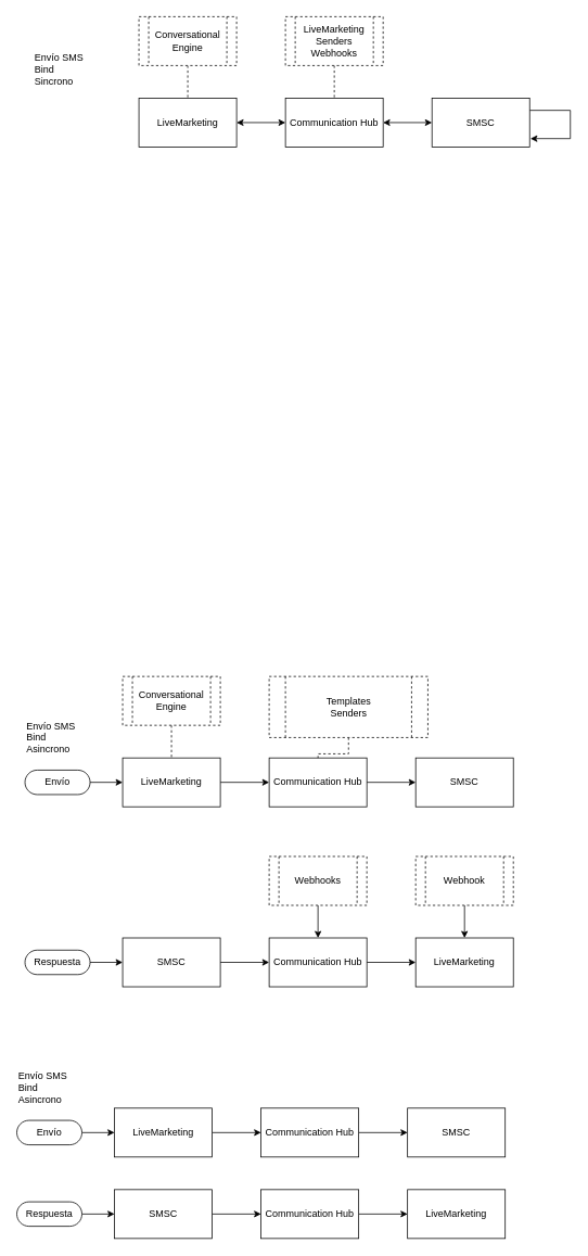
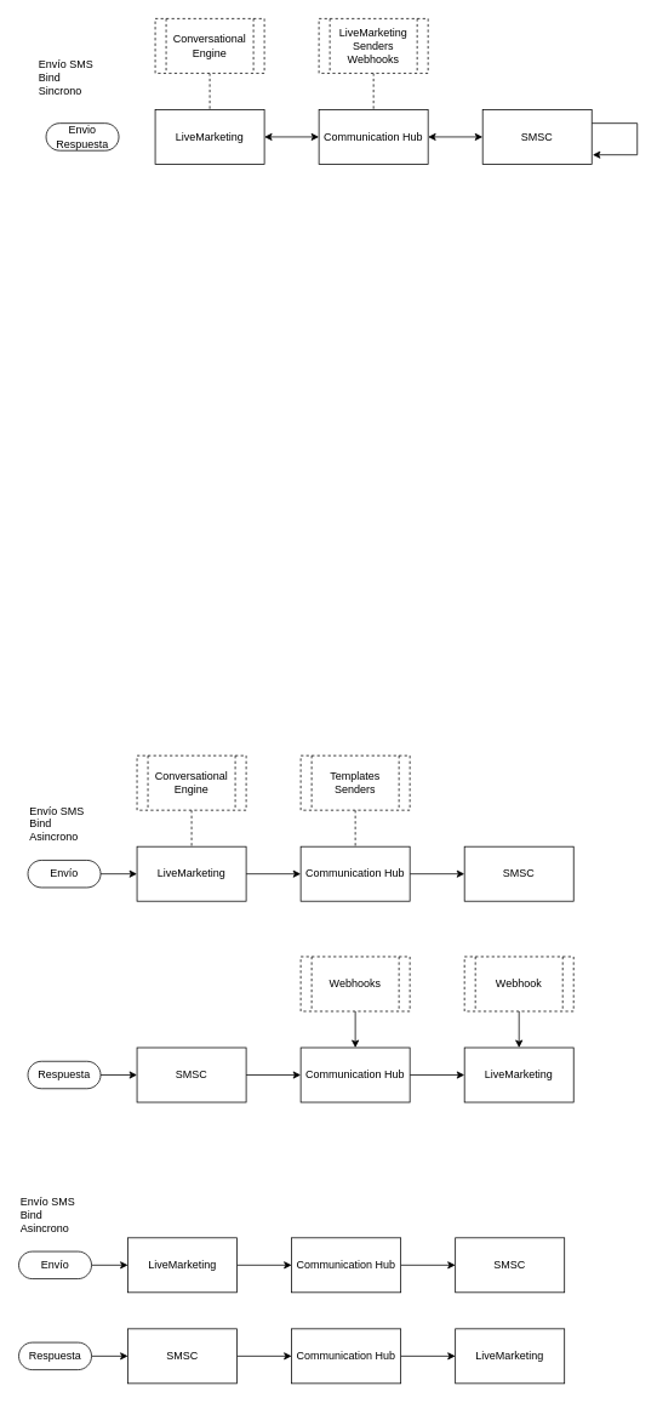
  <mxCell id="0" />
  <mxCell id="1" parent="0" />
+ <mxCell id="2" value="Envio&lt;div&gt;Respuesta&lt;/div&gt;" style="html=1;dashed=0;whiteSpace=wrap;shape=mxgraph.dfd.start" parent="1" vertex="1"><mxGeometry x="50" y="135" width="80" height="30" as="geometry" /></mxCell>
  <mxCell id="3" value="" style="edgeStyle=orthogonalEdgeStyle;rounded=0;orthogonalLoop=1;jettySize=auto;html=1;startArrow=classic;startFill=1;" parent="1" source="4" target="6" edge="1"><mxGeometry relative="1" as="geometry" /></mxCell>
  <mxCell id="4" value="LiveMarketing" style="rounded=0;whiteSpace=wrap;html=1;" parent="1" vertex="1"><mxGeometry x="170" y="120" width="120" height="60" as="geometry" /></mxCell>
  <mxCell id="5" value="" style="edgeStyle=orthogonalEdgeStyle;rounded=0;orthogonalLoop=1;jettySize=auto;html=1;startArrow=classic;startFill=1;" parent="1" source="6" target="8" edge="1"><mxGeometry relative="1" as="geometry" /></mxCell>
  <mxCell id="6" value="Communication Hub" style="whiteSpace=wrap;html=1;rounded=0;" parent="1" vertex="1"><mxGeometry x="350" y="120" width="120" height="60" as="geometry" /></mxCell>
  <mxCell id="7" style="edgeStyle=orthogonalEdgeStyle;rounded=0;orthogonalLoop=1;jettySize=auto;html=1;exitX=1;exitY=0.25;exitDx=0;exitDy=0;entryX=1.008;entryY=0.828;entryDx=0;entryDy=0;entryPerimeter=0;" parent="1" source="8" target="8" edge="1"><mxGeometry relative="1" as="geometry"><mxPoint x="660" y="170" as="targetPoint" /><Array as="points"><mxPoint x="700" y="135" /><mxPoint x="700" y="170" /></Array></mxGeometry></mxCell>
  <mxCell id="8" value="SMSC" style="whiteSpace=wrap;html=1;rounded=0;" parent="1" vertex="1"><mxGeometry x="530" y="120" width="120" height="60" as="geometry" /></mxCell>
  <mxCell id="9" value="&lt;div&gt;Envío SMS&amp;nbsp;&lt;/div&gt;Bind&lt;div&gt;Sincrono&lt;/div&gt;" style="text;html=1;align=left;verticalAlign=middle;whiteSpace=wrap;rounded=0;" parent="1" vertex="1"><mxGeometry x="40" y="60" width="120" height="50" as="geometry" /></mxCell>
  <mxCell id="10" value="" style="edgeStyle=orthogonalEdgeStyle;rounded=0;orthogonalLoop=1;jettySize=auto;html=1;" parent="1" source="11" target="13" edge="1"><mxGeometry relative="1" as="geometry" /></mxCell>
  <mxCell id="11" value="Envío" style="html=1;dashed=0;whiteSpace=wrap;shape=mxgraph.dfd.start" parent="1" vertex="1"><mxGeometry x="30" y="945" width="80" height="30" as="geometry" /></mxCell>
  <mxCell id="12" value="" style="edgeStyle=orthogonalEdgeStyle;rounded=0;orthogonalLoop=1;jettySize=auto;html=1;" parent="1" source="13" target="15" edge="1"><mxGeometry relative="1" as="geometry" /></mxCell>
  <mxCell id="13" value="LiveMarketing" style="rounded=0;whiteSpace=wrap;html=1;" parent="1" vertex="1"><mxGeometry x="150" y="930" width="120" height="60" as="geometry" /></mxCell>
  <mxCell id="14" value="" style="edgeStyle=orthogonalEdgeStyle;rounded=0;orthogonalLoop=1;jettySize=auto;html=1;startArrow=none;startFill=0;" parent="1" source="15" target="16" edge="1"><mxGeometry relative="1" as="geometry" /></mxCell>
  <mxCell id="15" value="Communication Hub" style="whiteSpace=wrap;html=1;rounded=0;" parent="1" vertex="1"><mxGeometry x="330" y="930" width="120" height="60" as="geometry" /></mxCell>
  <mxCell id="16" value="SMSC" style="whiteSpace=wrap;html=1;rounded=0;" parent="1" vertex="1"><mxGeometry x="510" y="930" width="120" height="60" as="geometry" /></mxCell>
  <mxCell id="17" value="&lt;div&gt;&lt;div&gt;Envío SMS&amp;nbsp;&lt;/div&gt;Bind&lt;div&gt;Asincrono&lt;/div&gt;&lt;/div&gt;" style="text;html=1;align=left;verticalAlign=middle;whiteSpace=wrap;rounded=0;" parent="1" vertex="1"><mxGeometry x="30" y="890" width="170" height="30" as="geometry" /></mxCell>
  <mxCell id="18" value="" style="edgeStyle=orthogonalEdgeStyle;rounded=0;orthogonalLoop=1;jettySize=auto;html=1;" parent="1" source="19" target="21" edge="1"><mxGeometry relative="1" as="geometry" /></mxCell>
  <mxCell id="19" value="Respuesta" style="html=1;dashed=0;whiteSpace=wrap;shape=mxgraph.dfd.start" parent="1" vertex="1"><mxGeometry x="30" y="1166" width="80" height="30" as="geometry" /></mxCell>
  <mxCell id="20" value="" style="edgeStyle=orthogonalEdgeStyle;rounded=0;orthogonalLoop=1;jettySize=auto;html=1;" parent="1" source="21" target="23" edge="1"><mxGeometry relative="1" as="geometry" /></mxCell>
  <mxCell id="21" value="SMSC" style="rounded=0;whiteSpace=wrap;html=1;" parent="1" vertex="1"><mxGeometry x="150" y="1151" width="120" height="60" as="geometry" /></mxCell>
  <mxCell id="22" value="" style="edgeStyle=orthogonalEdgeStyle;rounded=0;orthogonalLoop=1;jettySize=auto;html=1;startArrow=none;startFill=0;" parent="1" source="23" target="24" edge="1"><mxGeometry relative="1" as="geometry" /></mxCell>
  <mxCell id="23" value="Communication Hub" style="whiteSpace=wrap;html=1;rounded=0;" parent="1" vertex="1"><mxGeometry x="330" y="1151" width="120" height="60" as="geometry" /></mxCell>
  <mxCell id="24" value="LiveMarketing" style="whiteSpace=wrap;html=1;rounded=0;" parent="1" vertex="1"><mxGeometry x="510" y="1151" width="120" height="60" as="geometry" /></mxCell>
  <mxCell id="25" value="" style="edgeStyle=orthogonalEdgeStyle;rounded=0;orthogonalLoop=1;jettySize=auto;html=1;" parent="1" source="26" target="28" edge="1"><mxGeometry relative="1" as="geometry" /></mxCell>
  <mxCell id="26" value="Envío" style="html=1;dashed=0;whiteSpace=wrap;shape=mxgraph.dfd.start" parent="1" vertex="1"><mxGeometry x="20" y="1375" width="80" height="30" as="geometry" /></mxCell>
  <mxCell id="27" value="" style="edgeStyle=orthogonalEdgeStyle;rounded=0;orthogonalLoop=1;jettySize=auto;html=1;" parent="1" source="28" target="30" edge="1"><mxGeometry relative="1" as="geometry" /></mxCell>
  <mxCell id="28" value="LiveMarketing" style="rounded=0;whiteSpace=wrap;html=1;" parent="1" vertex="1"><mxGeometry x="140" y="1360" width="120" height="60" as="geometry" /></mxCell>
  <mxCell id="29" value="" style="edgeStyle=orthogonalEdgeStyle;rounded=0;orthogonalLoop=1;jettySize=auto;html=1;startArrow=none;startFill=0;" parent="1" source="30" target="31" edge="1"><mxGeometry relative="1" as="geometry" /></mxCell>
  <mxCell id="30" value="Communication Hub" style="whiteSpace=wrap;html=1;rounded=0;" parent="1" vertex="1"><mxGeometry x="320" y="1360" width="120" height="60" as="geometry" /></mxCell>
  <mxCell id="31" value="SMSC" style="whiteSpace=wrap;html=1;rounded=0;" parent="1" vertex="1"><mxGeometry x="500" y="1360" width="120" height="60" as="geometry" /></mxCell>
  <mxCell id="32" value="&lt;div&gt;&lt;div&gt;Envío SMS&amp;nbsp;&lt;/div&gt;Bind&lt;div&gt;Asincrono&lt;/div&gt;&lt;/div&gt;" style="text;html=1;align=left;verticalAlign=middle;whiteSpace=wrap;rounded=0;" parent="1" vertex="1"><mxGeometry x="20" y="1320" width="170" height="30" as="geometry" /></mxCell>
  <mxCell id="33" value="" style="edgeStyle=orthogonalEdgeStyle;rounded=0;orthogonalLoop=1;jettySize=auto;html=1;" parent="1" source="34" target="36" edge="1"><mxGeometry relative="1" as="geometry" /></mxCell>
  <mxCell id="34" value="Respuesta" style="html=1;dashed=0;whiteSpace=wrap;shape=mxgraph.dfd.start" parent="1" vertex="1"><mxGeometry x="20" y="1475" width="80" height="30" as="geometry" /></mxCell>
  <mxCell id="35" value="" style="edgeStyle=orthogonalEdgeStyle;rounded=0;orthogonalLoop=1;jettySize=auto;html=1;" parent="1" source="36" target="38" edge="1"><mxGeometry relative="1" as="geometry" /></mxCell>
  <mxCell id="36" value="SMSC" style="rounded=0;whiteSpace=wrap;html=1;" parent="1" vertex="1"><mxGeometry x="140" y="1460" width="120" height="60" as="geometry" /></mxCell>
  <mxCell id="37" value="" style="edgeStyle=orthogonalEdgeStyle;rounded=0;orthogonalLoop=1;jettySize=auto;html=1;startArrow=none;startFill=0;" parent="1" source="38" target="39" edge="1"><mxGeometry relative="1" as="geometry" /></mxCell>
  <mxCell id="38" value="Communication Hub" style="whiteSpace=wrap;html=1;rounded=0;" parent="1" vertex="1"><mxGeometry x="320" y="1460" width="120" height="60" as="geometry" /></mxCell>
  <mxCell id="39" value="LiveMarketing" style="whiteSpace=wrap;html=1;rounded=0;" parent="1" vertex="1"><mxGeometry x="500" y="1460" width="120" height="60" as="geometry" /></mxCell>
  <mxCell id="40" value="" style="edgeStyle=orthogonalEdgeStyle;rounded=0;orthogonalLoop=1;jettySize=auto;html=1;endArrow=none;endFill=0;dashed=1;" parent="1" source="41" target="6" edge="1"><mxGeometry relative="1" as="geometry" /></mxCell>
  <mxCell id="41" value="LiveMarketing&lt;div&gt;Senders&lt;/div&gt;&lt;div&gt;Webhooks&lt;/div&gt;" style="shape=process;whiteSpace=wrap;html=1;backgroundOutline=1;dashed=1;" parent="1" vertex="1"><mxGeometry x="350" y="20" width="120" height="60" as="geometry" /></mxCell>
  <mxCell id="42" value="" style="edgeStyle=orthogonalEdgeStyle;rounded=0;orthogonalLoop=1;jettySize=auto;html=1;dashed=1;endArrow=none;endFill=0;" parent="1" source="43" target="4" edge="1"><mxGeometry relative="1" as="geometry" /></mxCell>
  <mxCell id="43" value="Conversational Engine" style="shape=process;whiteSpace=wrap;html=1;backgroundOutline=1;dashed=1;" parent="1" vertex="1"><mxGeometry x="170" y="20" width="120" height="60" as="geometry" /></mxCell>
  <mxCell id="44" value="" style="edgeStyle=orthogonalEdgeStyle;rounded=0;orthogonalLoop=1;jettySize=auto;html=1;dashed=1;endArrow=none;endFill=0;" parent="1" source="45" target="15" edge="1"><mxGeometry relative="1" as="geometry" /></mxCell>
- <mxCell id="45" value="Templates&lt;div&gt;Senders&lt;/div&gt;" style="shape=process;whiteSpace=wrap;html=1;backgroundOutline=1;dashed=1;" parent="1" vertex="1"><mxGeometry x="330" y="830" width="195" height="75" as="geometry" /></mxCell>
+ <mxCell id="45" value="Templates&lt;div&gt;Senders&lt;/div&gt;" style="shape=process;whiteSpace=wrap;html=1;backgroundOutline=1;dashed=1;" parent="1" vertex="1"><mxGeometry x="330" y="830" width="120" height="60" as="geometry" /></mxCell>
  <mxCell id="46" value="" style="edgeStyle=orthogonalEdgeStyle;rounded=0;orthogonalLoop=1;jettySize=auto;html=1;endArrow=none;endFill=0;dashed=1;" parent="1" source="47" target="13" edge="1"><mxGeometry relative="1" as="geometry" /></mxCell>
  <mxCell id="47" value="Conversational Engine" style="shape=process;whiteSpace=wrap;html=1;backgroundOutline=1;dashed=1;" parent="1" vertex="1"><mxGeometry x="150" y="830" width="120" height="60" as="geometry" /></mxCell>
  <mxCell id="48" value="" style="edgeStyle=orthogonalEdgeStyle;rounded=0;orthogonalLoop=1;jettySize=auto;html=1;" parent="1" source="49" target="23" edge="1"><mxGeometry relative="1" as="geometry" /></mxCell>
  <mxCell id="49" value="&lt;div&gt;Webhooks&lt;/div&gt;" style="shape=process;whiteSpace=wrap;html=1;backgroundOutline=1;dashed=1;" parent="1" vertex="1"><mxGeometry x="330" y="1051" width="120" height="60" as="geometry" /></mxCell>
  <mxCell id="50" value="" style="edgeStyle=orthogonalEdgeStyle;rounded=0;orthogonalLoop=1;jettySize=auto;html=1;" parent="1" source="51" target="24" edge="1"><mxGeometry relative="1" as="geometry" /></mxCell>
  <mxCell id="51" value="Webhook" style="shape=process;whiteSpace=wrap;html=1;backgroundOutline=1;dashed=1;" parent="1" vertex="1"><mxGeometry x="510" y="1051" width="120" height="60" as="geometry" /></mxCell>
